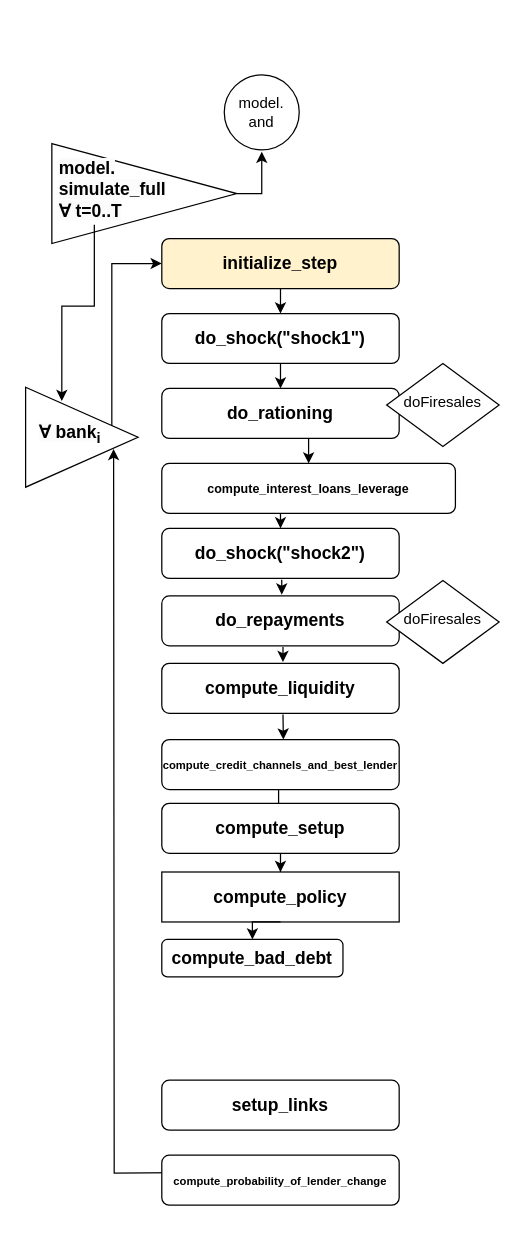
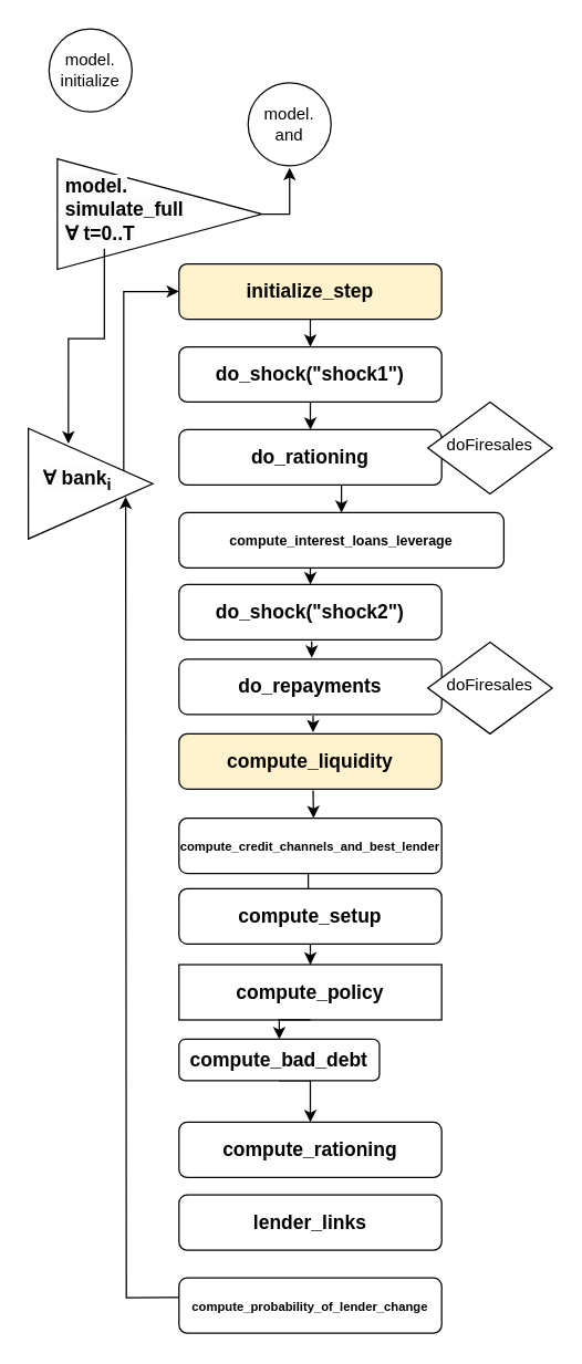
  <mxCell id="0" />
  <mxCell id="1" parent="0" />
  <mxCell id="2" style="edgeStyle=orthogonalEdgeStyle;rounded=0;orthogonalLoop=1;jettySize=auto;html=1;exitX=0.5;exitY=1;exitDx=0;exitDy=0;entryX=0.5;entryY=0;entryDx=0;entryDy=0;" parent="1" source="3" target="6" edge="1"><mxGeometry relative="1" as="geometry" /></mxCell>
  <mxCell id="3" value="&lt;span style=&quot;font-size: 14px;&quot;&gt;&lt;b&gt;initialize_step&lt;/b&gt;&lt;/span&gt;" style="rounded=1;whiteSpace=wrap;html=1;fontSize=12;glass=0;strokeWidth=1;shadow=0;fillColor=#fff2cc;" parent="1" vertex="1"><mxGeometry x="129" y="190" width="190" height="40" as="geometry" /></mxCell>
  <mxCell id="4" value="" style="edgeStyle=orthogonalEdgeStyle;rounded=0;orthogonalLoop=1;jettySize=auto;html=1;exitX=0.492;exitY=0.986;exitDx=0;exitDy=0;exitPerimeter=0;" parent="1" source="25" target="13" edge="1"><mxGeometry relative="1" as="geometry"><mxPoint x="189" y="601" as="sourcePoint" /></mxGeometry></mxCell>
  <mxCell id="5" style="edgeStyle=orthogonalEdgeStyle;rounded=0;orthogonalLoop=1;jettySize=auto;html=1;exitX=0.5;exitY=1;exitDx=0;exitDy=0;entryX=0.5;entryY=0;entryDx=0;entryDy=0;" parent="1" source="6" target="8" edge="1"><mxGeometry relative="1" as="geometry" /></mxCell>
  <mxCell id="6" value="&lt;span style=&quot;font-size: 14px;&quot;&gt;&lt;b&gt;do_shock(&quot;shock1&quot;)&lt;/b&gt;&lt;/span&gt;" style="rounded=1;whiteSpace=wrap;html=1;fontSize=12;glass=0;strokeWidth=1;shadow=0;" parent="1" vertex="1"><mxGeometry x="129" y="250" width="190" height="40" as="geometry" /></mxCell>
  <mxCell id="7" style="edgeStyle=orthogonalEdgeStyle;rounded=0;orthogonalLoop=1;jettySize=auto;html=1;exitX=0.5;exitY=1;exitDx=0;exitDy=0;entryX=0.5;entryY=0;entryDx=0;entryDy=0;" parent="1" source="8" target="10" edge="1"><mxGeometry relative="1" as="geometry" /></mxCell>
  <mxCell id="8" value="&lt;span style=&quot;font-size: 14px;&quot;&gt;&lt;b&gt;do_rationing&lt;/b&gt;&lt;/span&gt;" style="rounded=1;whiteSpace=wrap;html=1;fontSize=12;glass=0;strokeWidth=1;shadow=0;" parent="1" vertex="1"><mxGeometry x="129" y="310" width="190" height="40" as="geometry" /></mxCell>
  <mxCell id="9" style="edgeStyle=orthogonalEdgeStyle;rounded=0;orthogonalLoop=1;jettySize=auto;html=1;exitX=0.5;exitY=1;exitDx=0;exitDy=0;entryX=0.5;entryY=0;entryDx=0;entryDy=0;" parent="1" source="10" target="11" edge="1"><mxGeometry relative="1" as="geometry" /></mxCell>
  <mxCell id="10" value="&lt;b style=&quot;&quot;&gt;&lt;font style=&quot;font-size: 10px;&quot;&gt;compute_interest_loans_leverage&lt;/font&gt;&lt;/b&gt;" style="rounded=1;whiteSpace=wrap;html=1;fontSize=12;glass=0;strokeWidth=1;shadow=0;" parent="1" vertex="1"><mxGeometry x="129" y="370" width="235" height="40" as="geometry" /></mxCell>
  <mxCell id="11" value="&lt;span style=&quot;font-size: 14px;&quot;&gt;&lt;b&gt;do_shock(&quot;shock2&quot;)&lt;/b&gt;&lt;/span&gt;" style="rounded=1;whiteSpace=wrap;html=1;fontSize=12;glass=0;strokeWidth=1;shadow=0;" parent="1" vertex="1"><mxGeometry x="129" y="422" width="190" height="40" as="geometry" /></mxCell>
  <mxCell id="12" style="edgeStyle=orthogonalEdgeStyle;rounded=0;orthogonalLoop=1;jettySize=auto;html=1;entryX=0.5;entryY=0;entryDx=0;entryDy=0;" parent="1" source="13" target="14" edge="1"><mxGeometry relative="1" as="geometry" /></mxCell>
  <mxCell id="13" value="&lt;span style=&quot;font-size: 14px;&quot;&gt;&lt;b&gt;compute_setup&lt;/b&gt;&lt;/span&gt;" style="rounded=1;whiteSpace=wrap;html=1;fontSize=12;glass=0;strokeWidth=1;shadow=0;" parent="1" vertex="1"><mxGeometry x="129" y="642" width="190" height="40" as="geometry" /></mxCell>
  <mxCell id="14" value="&lt;span style=&quot;font-size: 14px;&quot;&gt;&lt;b&gt;compute_policy&lt;/b&gt;&lt;/span&gt;" style="whiteSpace=wrap;html=1;fontSize=12;glass=0;strokeWidth=1;shadow=0;rounded=0;" parent="1" vertex="1"><mxGeometry x="129" y="697" width="190" height="40" as="geometry" /></mxCell>
+ <mxCell id="15" style="edgeStyle=orthogonalEdgeStyle;rounded=0;orthogonalLoop=1;jettySize=auto;html=1;exitX=0.5;exitY=1;exitDx=0;exitDy=0;entryX=0.5;entryY=0;entryDx=0;entryDy=0;" parent="1" source="16" target="17" edge="1"><mxGeometry relative="1" as="geometry" /></mxCell>
  <mxCell id="16" value="&lt;span style=&quot;font-size: 14px;&quot;&gt;&lt;b&gt;compute_bad_debt&lt;/b&gt;&lt;/span&gt;" style="rounded=1;whiteSpace=wrap;html=1;fontSize=12;glass=0;strokeWidth=1;shadow=0;" parent="1" vertex="1"><mxGeometry x="129" y="751" width="145" height="30" as="geometry" /></mxCell>
+ <mxCell id="17" value="&lt;span style=&quot;font-size: 14px;&quot;&gt;&lt;b&gt;compute_rationing&lt;/b&gt;&lt;/span&gt;" style="rounded=1;whiteSpace=wrap;html=1;fontSize=12;glass=0;strokeWidth=1;shadow=0;" parent="1" vertex="1"><mxGeometry x="129" y="811" width="190" height="40" as="geometry" /></mxCell>
  <mxCell id="18" style="edgeStyle=orthogonalEdgeStyle;rounded=0;orthogonalLoop=1;jettySize=auto;html=1;entryX=0.627;entryY=0.681;entryDx=0;entryDy=0;entryPerimeter=0;" parent="1" edge="1"><mxGeometry relative="1" as="geometry"><mxPoint x="90.43" y="358.48" as="targetPoint" /><mxPoint x="144" y="937.619" as="sourcePoint" /></mxGeometry></mxCell>
  <mxCell id="19" style="edgeStyle=orthogonalEdgeStyle;rounded=0;orthogonalLoop=1;jettySize=auto;html=1;exitX=0.5;exitY=1;exitDx=0;exitDy=0;entryX=0.5;entryY=0;entryDx=0;entryDy=0;" parent="1" source="14" target="16" edge="1"><mxGeometry relative="1" as="geometry" /></mxCell>
  <mxCell id="20" style="edgeStyle=orthogonalEdgeStyle;rounded=0;orthogonalLoop=1;jettySize=auto;html=1;entryX=0;entryY=0.5;entryDx=0;entryDy=0;exitX=0.758;exitY=0.425;exitDx=0;exitDy=0;exitPerimeter=0;" parent="1" source="21" target="3" edge="1"><mxGeometry relative="1" as="geometry"><Array as="points"><mxPoint x="87" y="341" /><mxPoint x="89" y="341" /><mxPoint x="89" y="210" /></Array></mxGeometry></mxCell>
  <mxCell id="21" value="" style="triangle;whiteSpace=wrap;html=1;" parent="1" vertex="1"><mxGeometry x="20" y="309" width="90" height="80" as="geometry" /></mxCell>
+ <mxCell id="22" value="model.&lt;br&gt;initialize" style="ellipse;whiteSpace=wrap;html=1;aspect=fixed;" parent="1" vertex="1"><mxGeometry x="35" y="20" width="60" height="60" as="geometry" /></mxCell>
  <mxCell id="23" style="edgeStyle=orthogonalEdgeStyle;rounded=0;orthogonalLoop=1;jettySize=auto;html=1;" edge="1" parent="1" source="24"><mxGeometry relative="1" as="geometry"><mxPoint x="209" y="120" as="targetPoint" /></mxGeometry></mxCell>
  <mxCell id="24" value="" style="triangle;whiteSpace=wrap;html=1;" parent="1" vertex="1"><mxGeometry x="41" y="114" width="148" height="80" as="geometry" /></mxCell>
  <mxCell id="25" value="&lt;font style=&quot;font-size: 9px;&quot;&gt;&lt;b style=&quot;&quot;&gt;compute_credit_channels_and_best_lender&lt;/b&gt;&lt;/font&gt;" style="rounded=1;whiteSpace=wrap;html=1;fontSize=12;glass=0;strokeWidth=1;shadow=0;" parent="1" vertex="1"><mxGeometry x="129" y="591" width="190" height="40" as="geometry" /></mxCell>
  <mxCell id="26" style="edgeStyle=orthogonalEdgeStyle;rounded=0;orthogonalLoop=1;jettySize=auto;html=1;exitX=0.5;exitY=1;exitDx=0;exitDy=0;" parent="1" edge="1"><mxGeometry relative="1" as="geometry"><mxPoint x="226.31" y="591" as="targetPoint" /><mxPoint x="226" y="571" as="sourcePoint" /></mxGeometry></mxCell>
  <mxCell id="27" value="&lt;span style=&quot;font-size: 14px;&quot;&gt;&lt;b&gt;do_repayments&lt;/b&gt;&lt;/span&gt;" style="rounded=1;whiteSpace=wrap;html=1;fontSize=12;glass=0;strokeWidth=1;shadow=0;" vertex="1" parent="1"><mxGeometry x="129" y="476" width="190" height="40" as="geometry" /></mxCell>
- <mxCell id="28" value="&lt;span style=&quot;font-size: 14px;&quot;&gt;&lt;b&gt;compute_liquidity&lt;/b&gt;&lt;/span&gt;" style="rounded=1;whiteSpace=wrap;html=1;fontSize=12;glass=0;strokeWidth=1;shadow=0;" vertex="1" parent="1"><mxGeometry x="129" y="530" width="190" height="40" as="geometry" /></mxCell>
+ <mxCell id="28" value="&lt;span style=&quot;font-size: 14px;&quot;&gt;&lt;b&gt;compute_liquidity&lt;/b&gt;&lt;/span&gt;" style="rounded=1;whiteSpace=wrap;html=1;fontSize=12;glass=0;strokeWidth=1;shadow=0;fillColor=#fff2cc;" vertex="1" parent="1"><mxGeometry x="129" y="530" width="190" height="40" as="geometry" /></mxCell>
  <mxCell id="29" style="edgeStyle=orthogonalEdgeStyle;rounded=0;orthogonalLoop=1;jettySize=auto;html=1;exitX=0.5;exitY=1;exitDx=0;exitDy=0;entryX=0.5;entryY=0;entryDx=0;entryDy=0;" edge="1" parent="1"><mxGeometry relative="1" as="geometry"><mxPoint x="225" y="463" as="sourcePoint" /><mxPoint x="225" y="475" as="targetPoint" /></mxGeometry></mxCell>
  <mxCell id="30" style="edgeStyle=orthogonalEdgeStyle;rounded=0;orthogonalLoop=1;jettySize=auto;html=1;exitX=0.5;exitY=1;exitDx=0;exitDy=0;entryX=0.5;entryY=0;entryDx=0;entryDy=0;" edge="1" parent="1"><mxGeometry relative="1" as="geometry"><mxPoint x="226" y="517" as="sourcePoint" /><mxPoint x="226" y="529" as="targetPoint" /></mxGeometry></mxCell>
- <mxCell id="31" value="&lt;span style=&quot;font-size: 14px;&quot;&gt;&lt;b&gt;setup_links&lt;/b&gt;&lt;/span&gt;" style="rounded=1;whiteSpace=wrap;html=1;fontSize=12;glass=0;strokeWidth=1;shadow=0;" vertex="1" parent="1"><mxGeometry x="129" y="863.63" width="190" height="40" as="geometry" /></mxCell>
+ <mxCell id="31" value="&lt;span style=&quot;font-size: 14px;&quot;&gt;&lt;b&gt;lender_links&lt;/b&gt;&lt;/span&gt;" style="rounded=1;whiteSpace=wrap;html=1;fontSize=12;glass=0;strokeWidth=1;shadow=0;" vertex="1" parent="1"><mxGeometry x="129" y="863.63" width="190" height="40" as="geometry" /></mxCell>
  <mxCell id="32" value="&lt;font style=&quot;font-size: 9px;&quot;&gt;&lt;b style=&quot;&quot;&gt;compute_probability_of_lender_change&lt;/b&gt;&lt;/font&gt;" style="rounded=1;whiteSpace=wrap;html=1;fontSize=12;glass=0;strokeWidth=1;shadow=0;" vertex="1" parent="1"><mxGeometry x="129" y="923.63" width="190" height="40" as="geometry" /></mxCell>
  <mxCell id="33" value="doFiresales" style="rhombus;whiteSpace=wrap;html=1;shadow=0;fontFamily=Helvetica;fontSize=12;align=center;strokeWidth=1;spacing=6;spacingTop=-4;" parent="1" vertex="1"><mxGeometry x="309" y="463.63" width="90" height="66.37" as="geometry" /></mxCell>
  <mxCell id="34" value="doFiresales" style="rhombus;whiteSpace=wrap;html=1;shadow=0;fontFamily=Helvetica;fontSize=12;align=center;strokeWidth=1;spacing=6;spacingTop=-4;" vertex="1" parent="1"><mxGeometry x="309" y="290" width="90" height="66.37" as="geometry" /></mxCell>
  <mxCell id="35" value="&lt;b style=&quot;border-color: var(--border-color); color: rgb(0, 0, 0); font-family: Helvetica; font-style: normal; font-variant-ligatures: normal; font-variant-caps: normal; letter-spacing: normal; orphans: 2; text-align: center; text-indent: 0px; text-transform: none; widows: 2; word-spacing: 0px; -webkit-text-stroke-width: 0px; background-color: rgb(251, 251, 251); text-decoration-thickness: initial; text-decoration-style: initial; text-decoration-color: initial; font-size: 14px;&quot;&gt;model.&lt;br&gt;simulate_full&lt;br style=&quot;border-color: var(--border-color);&quot;&gt;∀ t=0..T&lt;/b&gt;" style="text;whiteSpace=wrap;html=1;" vertex="1" parent="1"><mxGeometry x="45" y="119" width="120" height="60" as="geometry" /></mxCell>
  <mxCell id="36" value="&lt;b style=&quot;border-color: var(--border-color); color: rgb(0, 0, 0); font-family: Helvetica; font-style: normal; font-variant-ligatures: normal; font-variant-caps: normal; letter-spacing: normal; orphans: 2; text-align: center; text-indent: 0px; text-transform: none; widows: 2; word-spacing: 0px; -webkit-text-stroke-width: 0px; background-color: rgb(251, 251, 251); text-decoration-thickness: initial; text-decoration-style: initial; text-decoration-color: initial; font-size: 14px;&quot;&gt;∀ bank&lt;sub style=&quot;border-color: var(--border-color);&quot;&gt;i&lt;/sub&gt;&lt;/b&gt;" style="text;whiteSpace=wrap;html=1;" vertex="1" parent="1"><mxGeometry x="29" y="330" width="80" height="40" as="geometry" /></mxCell>
  <mxCell id="37" value="model.&lt;br&gt;and" style="ellipse;whiteSpace=wrap;html=1;aspect=fixed;" vertex="1" parent="1"><mxGeometry x="179" y="59" width="60" height="60" as="geometry" /></mxCell>
  <mxCell id="38" style="edgeStyle=orthogonalEdgeStyle;rounded=0;orthogonalLoop=1;jettySize=auto;html=1;exitX=0.25;exitY=1;exitDx=0;exitDy=0;entryX=0.322;entryY=0.138;entryDx=0;entryDy=0;entryPerimeter=0;" edge="1" parent="1" source="35" target="21"><mxGeometry relative="1" as="geometry" /></mxCell>
